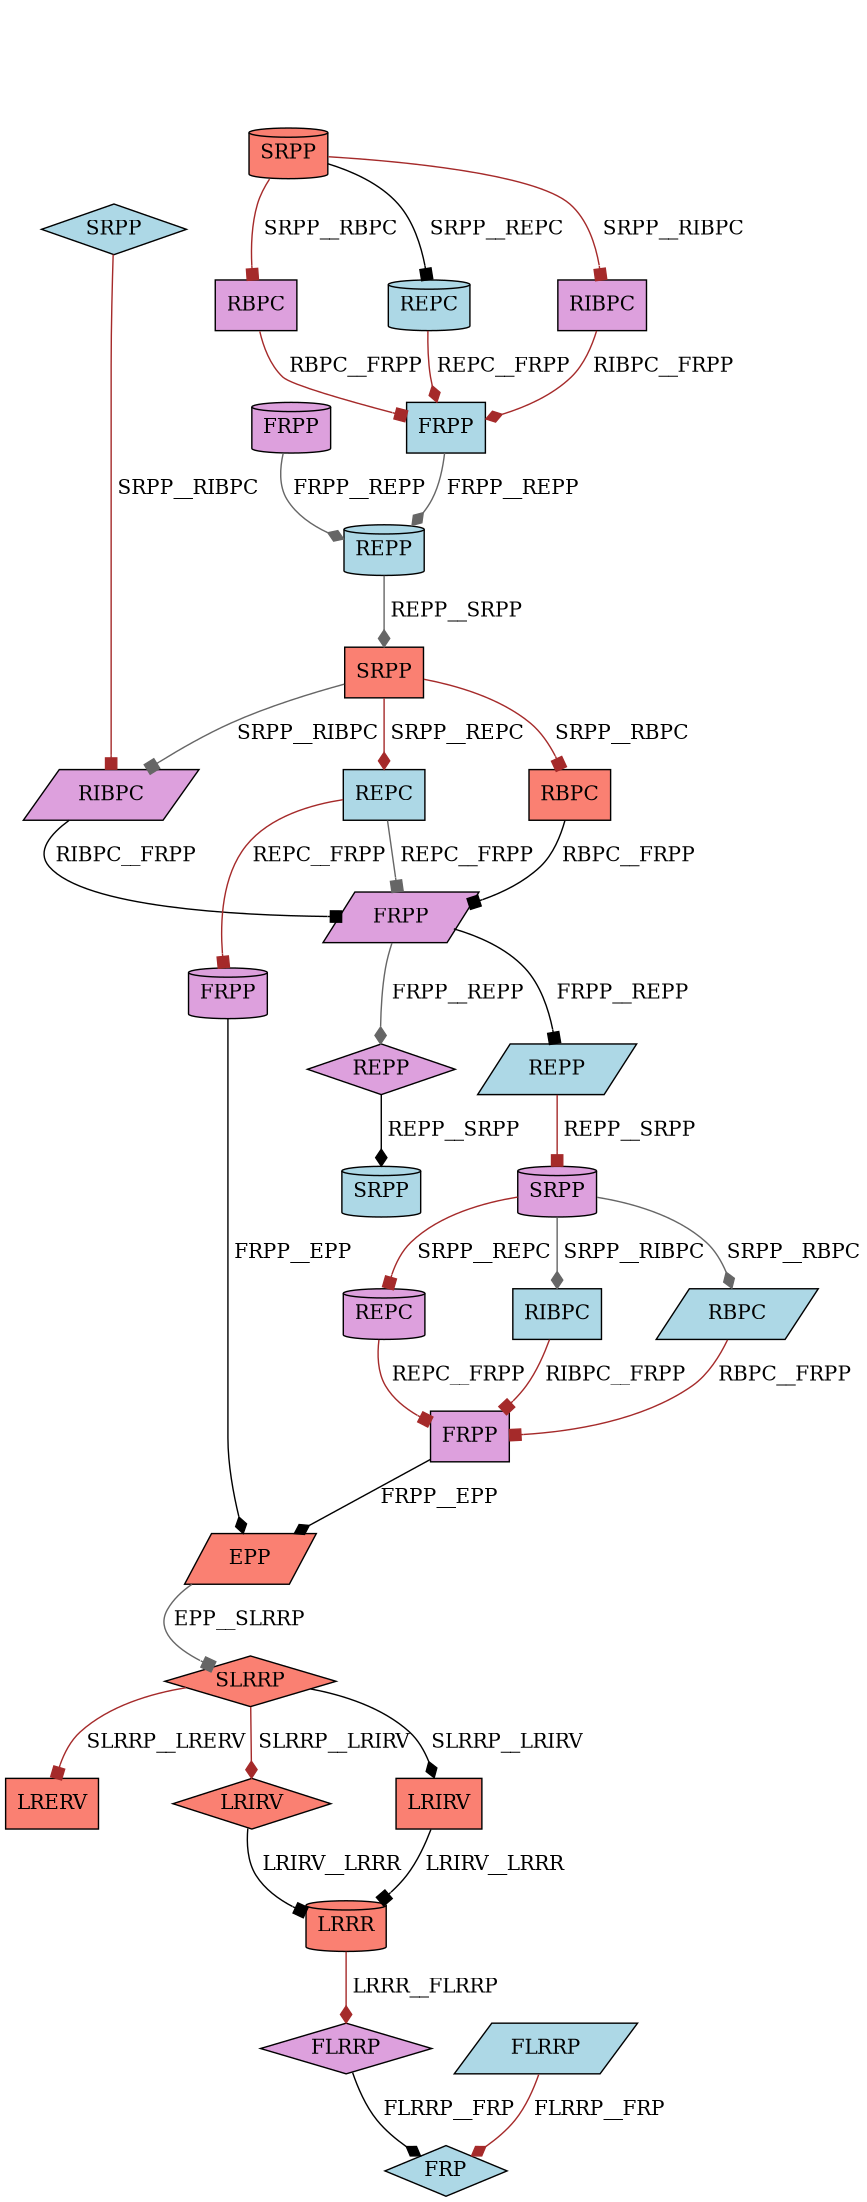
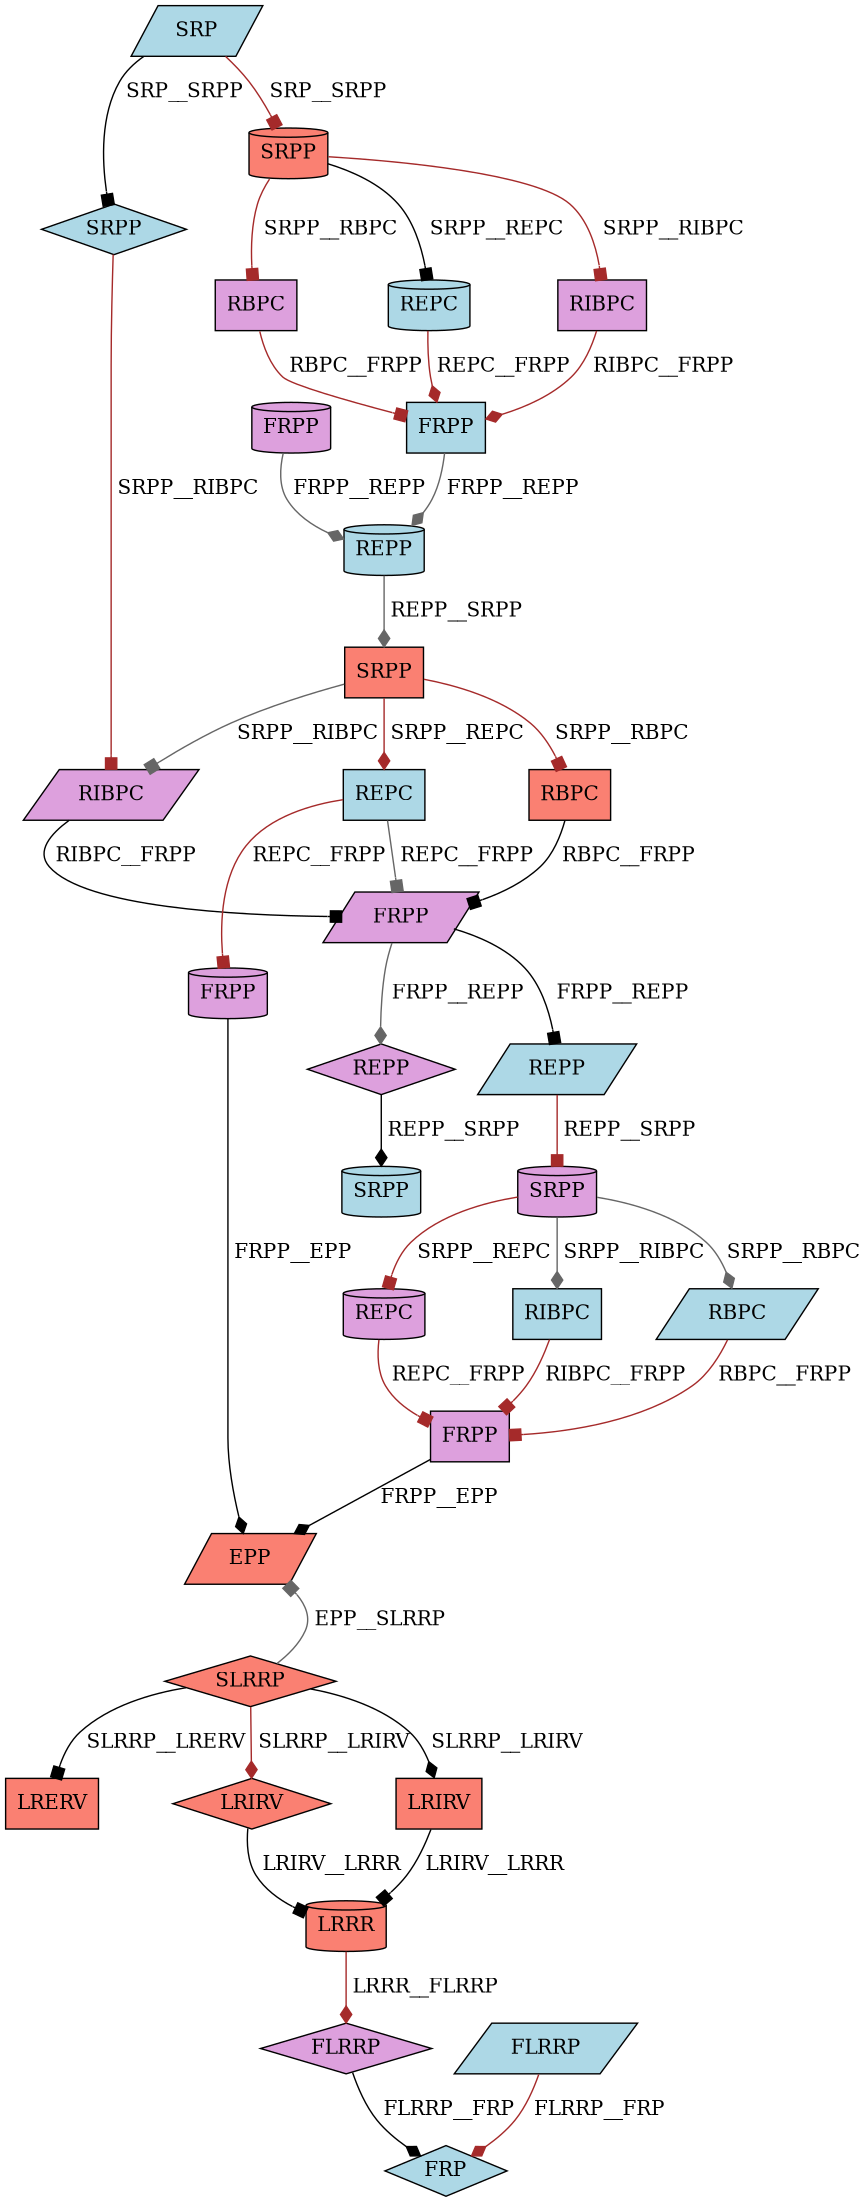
  digraph {
    node [color=black fillcolor=lightblue fontcolor=black shape=box style=filled]
    edge [arrowhead=box color=brown fontcolor=black]
+   n1 [label=SRP shape=parallelogram]
    n2 [fillcolor=salmon label=SRPP shape=cylinder]
    n3 [label=SRPP shape=diamond]
    n4 [fillcolor=plum label=RBPC]
    n5 [label=REPC shape=cylinder]
    n6 [fillcolor=plum label=RIBPC]
    n7 [fillcolor=plum label=RIBPC shape=parallelogram]
    n8 [label=FRPP]
    n9 [fillcolor=plum label=FRPP shape=cylinder]
    n10 [label=REPP shape=cylinder]
    n11 [fillcolor=salmon label=SRPP]
    n12 [fillcolor=plum label=FRPP shape=parallelogram]
    n13 [fillcolor=salmon label=RBPC]
    n14 [label=REPC]
    n15 [fillcolor=plum label=FRPP shape=cylinder]
    n16 [label=REPP shape=parallelogram]
    n17 [fillcolor=plum label=REPP shape=diamond]
    n18 [fillcolor=salmon label=EPP shape=parallelogram]
    n19 [fillcolor=plum label=SRPP shape=cylinder]
    n20 [label=SRPP shape=cylinder]
    n21 [fillcolor=plum label=REPC shape=cylinder]
    n22 [label=RIBPC]
    n23 [label=RBPC shape=parallelogram]
    n24 [fillcolor=plum label=FRPP]
    n25 [fillcolor=salmon label=SLRRP shape=diamond]
    n26 [fillcolor=salmon label=LRERV]
    n27 [fillcolor=salmon label=LRIRV shape=diamond]
    n28 [fillcolor=salmon label=LRIRV]
    n29 [fillcolor=salmon label=LRRR shape=cylinder]
    n30 [fillcolor=plum label=FLRRP shape=diamond]
    n31 [label=FLRRP shape=parallelogram]
    n32 [label=FRP shape=diamond]
+   n1 -> n2 [label=" SRP__SRPP"]
+   n1 -> n3 [color=black label=" SRP__SRPP"]
    n2 -> n4 [label=" SRPP__RBPC"]
    n2 -> n5 [color=black label=" SRPP__REPC"]
    n2 -> n6 [label=" SRPP__RIBPC"]
    n3 -> n7 [label=" SRPP__RIBPC"]
    n4 -> n8 [label=" RBPC__FRPP"]
    n5 -> n8 [arrowhead=diamond label=" REPC__FRPP"]
    n6 -> n8 [arrowhead=diamond label=" RIBPC__FRPP"]
    n7 -> n12 [color=black label=" RIBPC__FRPP"]
    n8 -> n10 [arrowhead=diamond color=gray40 label=" FRPP__REPP"]
    n9 -> n10 [arrowhead=diamond color=gray40 label=" FRPP__REPP"]
    n10 -> n11 [arrowhead=diamond color=gray40 label=" REPP__SRPP"]
    n11 -> n7 [color=gray40 label=" SRPP__RIBPC"]
    n11 -> n13 [label=" SRPP__RBPC"]
    n11 -> n14 [arrowhead=diamond label=" SRPP__REPC"]
    n12 -> n16 [color=black label=" FRPP__REPP"]
    n12 -> n17 [arrowhead=diamond color=gray40 label=" FRPP__REPP"]
    n13 -> n12 [color=black label=" RBPC__FRPP"]
    n14 -> n12 [color=gray40 label=" REPC__FRPP"]
    n14 -> n15 [label=" REPC__FRPP"]
    n15 -> n18 [arrowhead=diamond color=black label=" FRPP__EPP"]
    n16 -> n19 [label=" REPP__SRPP"]
    n17 -> n20 [arrowhead=diamond color=black label=" REPP__SRPP"]
-   n18 -> n25 [color=gray40 label=" EPP__SLRRP"]
+   n25 -> n18 [color=gray40 label=" EPP__SLRRP"]
    n19 -> n21 [label=" SRPP__REPC"]
    n19 -> n22 [arrowhead=diamond color=gray40 label=" SRPP__RIBPC"]
    n19 -> n23 [arrowhead=diamond color=gray40 label=" SRPP__RBPC"]
    n21 -> n24 [label=" REPC__FRPP"]
    n22 -> n24 [label=" RIBPC__FRPP"]
    n23 -> n24 [label=" RBPC__FRPP"]
    n24 -> n18 [arrowhead=diamond color=black label=" FRPP__EPP"]
-   n25 -> n26 [label=" SLRRP__LRERV"]
+   n25 -> n26 [color=black label=" SLRRP__LRERV"]
    n25 -> n27 [arrowhead=diamond label=" SLRRP__LRIRV"]
    n25 -> n28 [arrowhead=diamond color=black label=" SLRRP__LRIRV"]
    n27 -> n29 [color=black label=" LRIRV__LRRR"]
    n28 -> n29 [color=black label=" LRIRV__LRRR"]
    n29 -> n30 [arrowhead=diamond label=" LRRR__FLRRP"]
    n30 -> n32 [arrowhead=diamond color=black label=" FLRRP__FRP"]
    n31 -> n32 [arrowhead=diamond label=" FLRRP__FRP"]
  }
